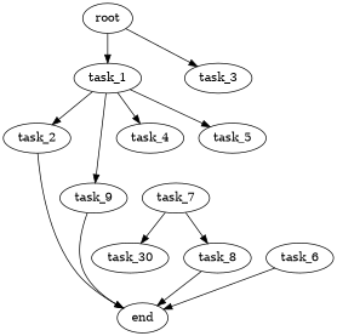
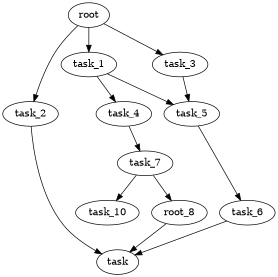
  digraph {
    root
    task_1
    task_2
    task_3
    task_4
    task_5
-   task_9
-   end
+   end [label=task]
    task_7
    task_6
-   task_8
-   task_10 [label=task_30]
+   task_8 [label=root_8]
+   task_10
    root -> task_1
-   task_1 -> task_2
+   root -> task_2
    root -> task_3
    task_1 -> task_4
    task_1 -> task_5
-   task_1 -> task_9
    task_2 -> end
-   task_9 -> end
+   task_3 -> task_5
+   task_4 -> task_7
+   task_5 -> task_6
    task_7 -> task_8
    task_7 -> task_10
    task_6 -> end
    task_8 -> end
  }
